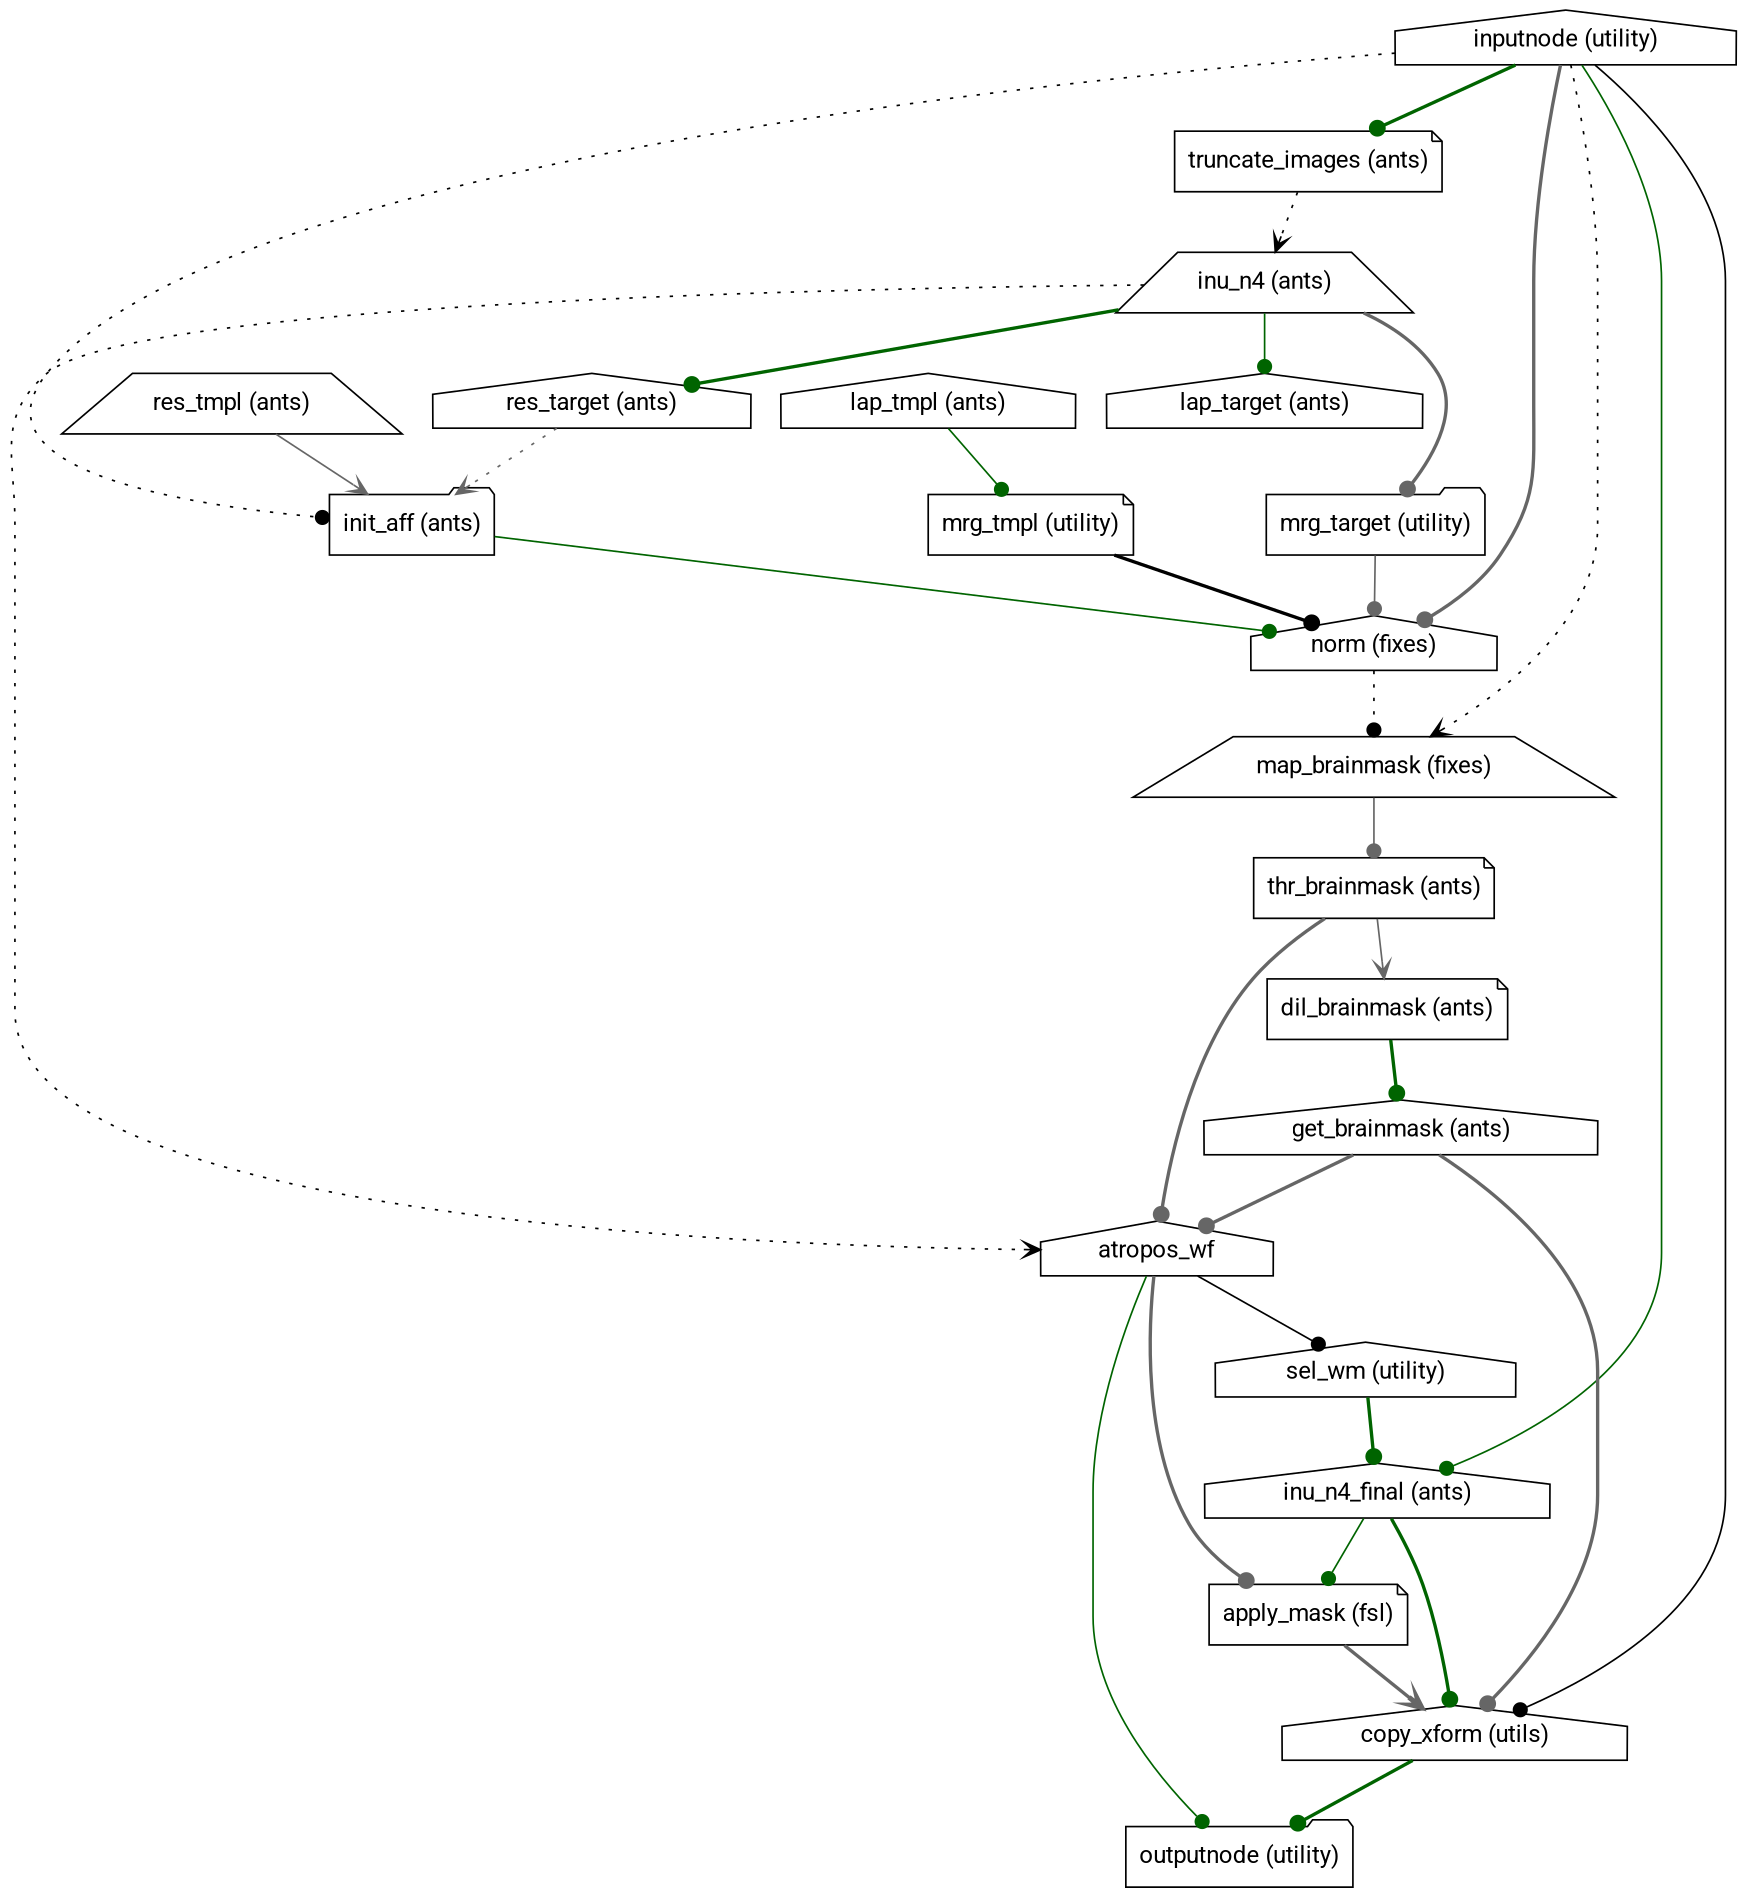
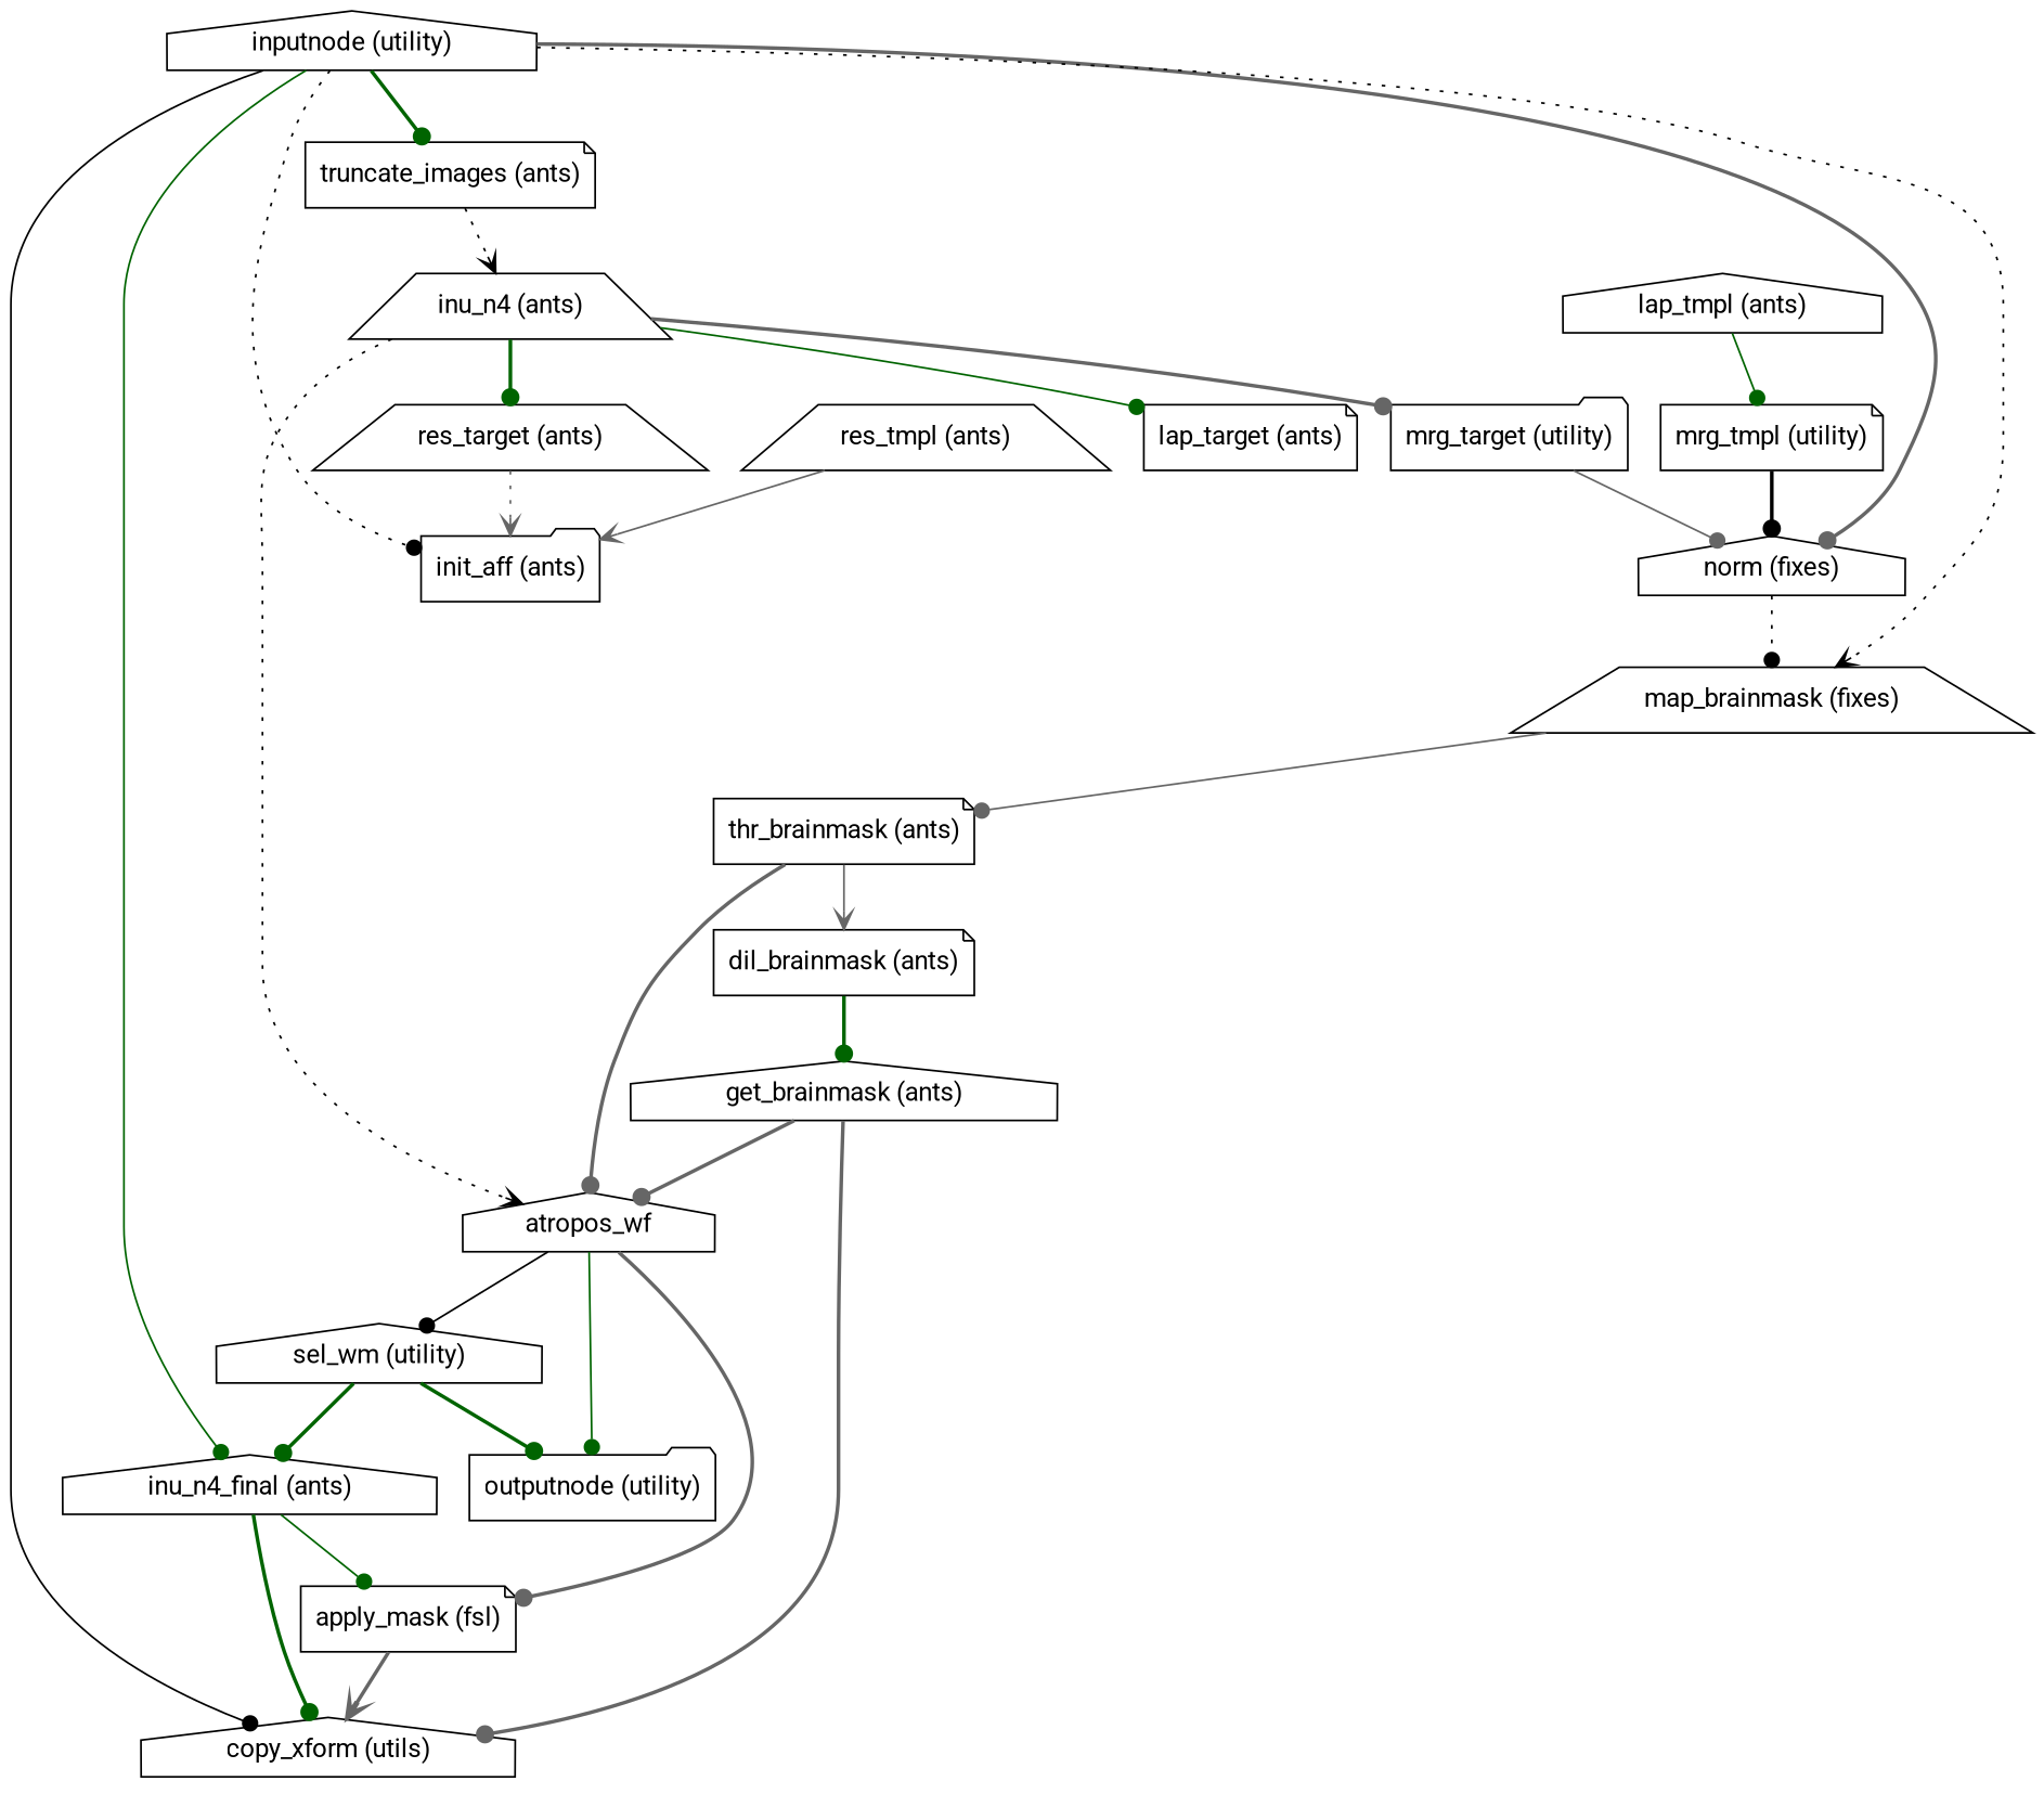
  strict digraph {
    fontname=Roboto
    node [fontname=Roboto shape=house]
    edge [arrowhead=dot color=darkgreen fontname=Roboto style=bold]
    "truncate_images (ants)" [shape=note]
    "inputnode (utility)"
    "copy_xform (utils)"
    "inu_n4_final (ants)"
    "init_aff (ants)" [shape=folder]
    "norm (fixes)"
    "map_brainmask (fixes)" [shape=trapezium]
    "inu_n4 (ants)" [shape=trapezium]
    "outputnode (utility)" [shape=folder]
    "apply_mask (fsl)" [shape=note]
    "thr_brainmask (ants)" [shape=note]
-   "res_target (ants)"
-   "lap_target (ants)"
+   "res_target (ants)" [shape=trapezium]
+   "lap_target (ants)" [shape=note]
    "mrg_target (utility)" [shape=folder]
    atropos_wf
    "dil_brainmask (ants)" [shape=note]
    "sel_wm (utility)"
    "get_brainmask (ants)"
    "res_tmpl (ants)" [shape=trapezium]
    "mrg_tmpl (utility)" [shape=note]
    "lap_tmpl (ants)"
    "truncate_images (ants)" -> "inu_n4 (ants)" [arrowhead=vee color=black style=dotted]
    "inputnode (utility)" -> "truncate_images (ants)"
    "inputnode (utility)" -> "copy_xform (utils)" [color=black style=solid]
    "inputnode (utility)" -> "inu_n4_final (ants)" [style=solid]
    "inputnode (utility)" -> "init_aff (ants)" [color=black style=dotted]
    "inputnode (utility)" -> "norm (fixes)" [color=gray40]
    "inputnode (utility)" -> "map_brainmask (fixes)" [arrowhead=vee color=black style=dotted]
-   "copy_xform (utils)" -> "outputnode (utility)"
+   "sel_wm (utility)" -> "outputnode (utility)"
    "inu_n4_final (ants)" -> "copy_xform (utils)"
    "inu_n4_final (ants)" -> "apply_mask (fsl)" [style=solid]
-   "init_aff (ants)" -> "norm (fixes)" [style=solid]
    "norm (fixes)" -> "map_brainmask (fixes)" [color=black style=dotted]
    "map_brainmask (fixes)" -> "thr_brainmask (ants)" [color=gray40 style=solid]
    "inu_n4 (ants)" -> "res_target (ants)"
    "inu_n4 (ants)" -> "lap_target (ants)" [style=solid]
    "inu_n4 (ants)" -> "mrg_target (utility)" [color=gray40]
    "inu_n4 (ants)" -> atropos_wf [arrowhead=vee color=black style=dotted]
    "apply_mask (fsl)" -> "copy_xform (utils)" [arrowhead=vee color=gray40]
    "thr_brainmask (ants)" -> atropos_wf [color=gray40]
    "thr_brainmask (ants)" -> "dil_brainmask (ants)" [arrowhead=vee color=gray40 style=solid]
    "res_target (ants)" -> "init_aff (ants)" [arrowhead=vee color=gray40 style=dotted]
    "mrg_target (utility)" -> "norm (fixes)" [color=gray40 style=solid]
    atropos_wf -> "outputnode (utility)" [style=solid]
    atropos_wf -> "apply_mask (fsl)" [color=gray40]
    atropos_wf -> "sel_wm (utility)" [color=black style=solid]
    "dil_brainmask (ants)" -> "get_brainmask (ants)"
    "sel_wm (utility)" -> "inu_n4_final (ants)"
    "get_brainmask (ants)" -> "copy_xform (utils)" [color=gray40]
    "get_brainmask (ants)" -> atropos_wf [color=gray40]
    "res_tmpl (ants)" -> "init_aff (ants)" [arrowhead=vee color=gray40 style=solid]
    "mrg_tmpl (utility)" -> "norm (fixes)" [color=black]
    "lap_tmpl (ants)" -> "mrg_tmpl (utility)" [style=solid]
  }
